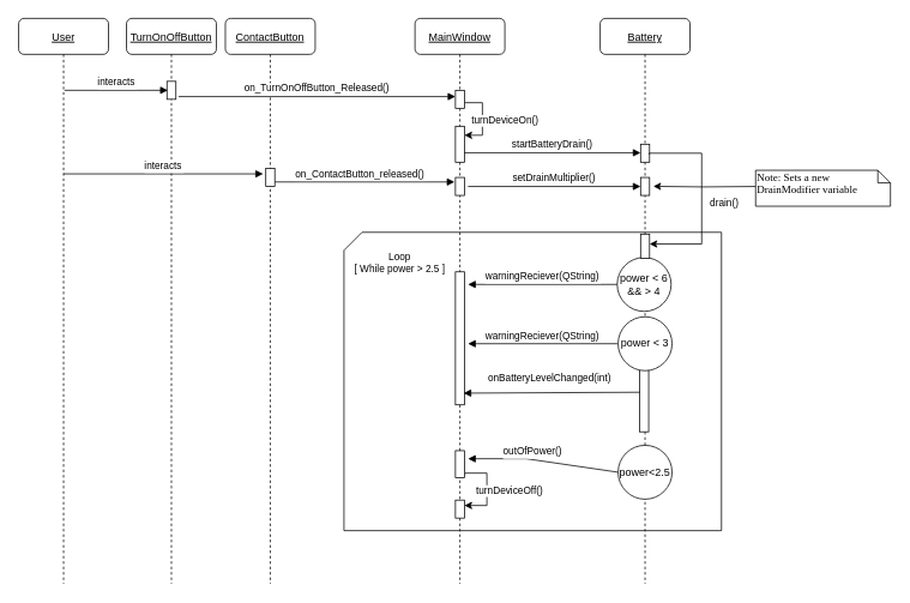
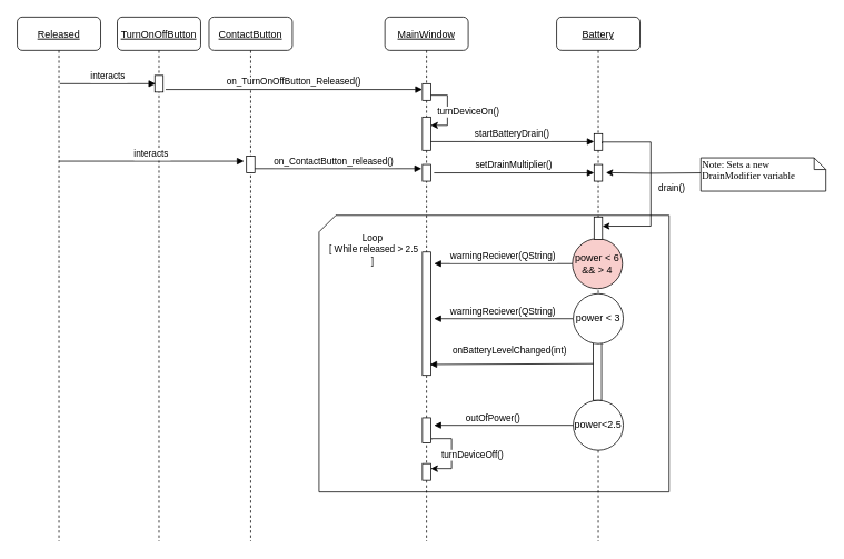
  <mxCell id="0" />
  <mxCell id="1" parent="0" />
  <mxCell id="2" value="" style="verticalLabelPosition=bottom;verticalAlign=top;html=1;shape=card;whiteSpace=wrap;size=20;arcSize=12;" parent="1" vertex="1"><mxGeometry x="382" y="258" width="420" height="332" as="geometry" /></mxCell>
  <mxCell id="3" value="ContactButton" style="shape=umlLifeline;perimeter=lifelinePerimeter;container=1;collapsible=0;recursiveResize=0;rounded=1;shadow=0;strokeWidth=1;fontStyle=4;fontFamily=Helvetica;" parent="1" vertex="1"><mxGeometry x="250" y="20" width="100" height="629" as="geometry" /></mxCell>
  <mxCell id="4" value="" style="points=[];perimeter=orthogonalPerimeter;rounded=0;shadow=0;strokeWidth=1;fillColor=default;" parent="3" vertex="1"><mxGeometry x="45" y="167" width="10" height="20" as="geometry" /></mxCell>
- <mxCell id="5" value="User" style="shape=umlLifeline;perimeter=lifelinePerimeter;container=1;collapsible=0;recursiveResize=0;rounded=1;shadow=0;strokeWidth=1;fontStyle=4" parent="1" vertex="1"><mxGeometry x="20" y="20" width="100" height="629" as="geometry" /></mxCell>
+ <mxCell id="5" value="Released" style="shape=umlLifeline;perimeter=lifelinePerimeter;container=1;collapsible=0;recursiveResize=0;rounded=1;shadow=0;strokeWidth=1;fontStyle=4" parent="1" vertex="1"><mxGeometry x="20" y="20" width="100" height="629" as="geometry" /></mxCell>
  <mxCell id="6" value="TurnOnOffButton" style="shape=umlLifeline;perimeter=lifelinePerimeter;container=1;collapsible=0;recursiveResize=0;rounded=1;shadow=0;strokeWidth=1;fontStyle=4" parent="1" vertex="1"><mxGeometry x="140" y="20" width="100" height="629" as="geometry" /></mxCell>
  <mxCell id="7" value="" style="points=[];perimeter=orthogonalPerimeter;rounded=0;shadow=0;strokeWidth=1;fillColor=#FFFFFF;" parent="6" vertex="1"><mxGeometry x="45" y="70" width="10" height="20" as="geometry" /></mxCell>
  <mxCell id="8" value="interacts" style="verticalAlign=bottom;endArrow=block;shadow=0;strokeWidth=1;entryX=-0.3;entryY=0.5;entryDx=0;entryDy=0;entryPerimeter=0;" parent="6" edge="1"><mxGeometry relative="1" as="geometry"><mxPoint x="-70" y="173.0" as="sourcePoint" /><mxPoint x="152" y="173" as="targetPoint" /></mxGeometry></mxCell>
  <mxCell id="9" value="interacts" style="verticalAlign=bottom;endArrow=block;shadow=0;strokeWidth=1;entryX=0.1;entryY=0.5;entryDx=0;entryDy=0;entryPerimeter=0;" parent="1" target="7" edge="1"><mxGeometry relative="1" as="geometry"><mxPoint x="71" y="100" as="sourcePoint" /><mxPoint x="236" y="100" as="targetPoint" /></mxGeometry></mxCell>
  <mxCell id="10" value="MainWindow" style="shape=umlLifeline;perimeter=lifelinePerimeter;container=1;collapsible=0;recursiveResize=0;rounded=1;shadow=0;strokeWidth=1;fontStyle=4;fontFamily=Helvetica;" parent="1" vertex="1"><mxGeometry x="461" y="20" width="100" height="629" as="geometry" /></mxCell>
  <mxCell id="11" value="" style="points=[];perimeter=orthogonalPerimeter;rounded=0;shadow=0;strokeWidth=1;fillColor=#FFFFFF;" parent="10" vertex="1"><mxGeometry x="45" y="80" width="10" height="20" as="geometry" /></mxCell>
  <mxCell id="12" value="" style="points=[];perimeter=orthogonalPerimeter;rounded=0;shadow=0;strokeWidth=1;fillColor=default;" parent="10" vertex="1"><mxGeometry x="45" y="120" width="10" height="40" as="geometry" /></mxCell>
  <mxCell id="13" value="turnDeviceOn()" style="edgeStyle=orthogonalEdgeStyle;rounded=0;orthogonalLoop=1;jettySize=auto;html=1;" parent="10" edge="1"><mxGeometry x="0.056" y="25" relative="1" as="geometry"><mxPoint x="55.33" y="93.776" as="sourcePoint" /><mxPoint x="55" y="130" as="targetPoint" /><Array as="points"><mxPoint x="75" y="94" /><mxPoint x="75" y="130" /><mxPoint x="55" y="130" /></Array><mxPoint as="offset" /></mxGeometry></mxCell>
  <mxCell id="14" value="" style="points=[];perimeter=orthogonalPerimeter;rounded=0;shadow=0;strokeWidth=1;fillColor=default;" parent="10" vertex="1"><mxGeometry x="45" y="177" width="10" height="20" as="geometry" /></mxCell>
  <mxCell id="15" value="" style="points=[];perimeter=orthogonalPerimeter;rounded=0;shadow=0;strokeWidth=1;fillColor=default;" parent="10" vertex="1"><mxGeometry x="45" y="282" width="10" height="148" as="geometry" /></mxCell>
  <mxCell id="16" value="" style="points=[];perimeter=orthogonalPerimeter;rounded=0;shadow=0;strokeWidth=1;fillColor=default;" parent="10" vertex="1"><mxGeometry x="45" y="536" width="10" height="20" as="geometry" /></mxCell>
  <mxCell id="17" value="turnDeviceOff()" style="edgeStyle=orthogonalEdgeStyle;rounded=0;orthogonalLoop=1;jettySize=auto;html=1;exitX=1;exitY=0.55;exitDx=0;exitDy=0;exitPerimeter=0;" parent="10" edge="1"><mxGeometry x="0.056" y="25" relative="1" as="geometry"><mxPoint x="56" y="507" as="sourcePoint" /><mxPoint x="55" y="542" as="targetPoint" /><Array as="points"><mxPoint x="56" y="506" /><mxPoint x="80" y="506" /><mxPoint x="80" y="542" /></Array><mxPoint as="offset" /></mxGeometry></mxCell>
  <mxCell id="18" value="" style="points=[];perimeter=orthogonalPerimeter;rounded=0;shadow=0;strokeWidth=1;fillColor=default;" parent="10" vertex="1"><mxGeometry x="45" y="481" width="10" height="30" as="geometry" /></mxCell>
  <mxCell id="19" value="on_TurnOnOffButton_Released()" style="verticalAlign=bottom;endArrow=block;shadow=0;strokeWidth=1;exitX=1.3;exitY=0.85;exitDx=0;exitDy=0;exitPerimeter=0;" parent="1" source="7" target="11" edge="1"><mxGeometry relative="1" as="geometry"><mxPoint x="200" y="107" as="sourcePoint" /><mxPoint x="290" y="107" as="targetPoint" /></mxGeometry></mxCell>
  <mxCell id="20" value="startBatteryDrain()" style="verticalAlign=bottom;endArrow=block;shadow=0;strokeWidth=1;" parent="1" target="22" edge="1"><mxGeometry relative="1" as="geometry"><mxPoint x="516" y="169.5" as="sourcePoint" /><mxPoint x="616" y="170" as="targetPoint" /></mxGeometry></mxCell>
  <mxCell id="21" value="Battery" style="shape=umlLifeline;perimeter=lifelinePerimeter;container=1;collapsible=0;recursiveResize=0;rounded=1;shadow=0;strokeWidth=1;fontStyle=4;fontFamily=Helvetica;" parent="1" vertex="1"><mxGeometry x="667" y="20" width="100" height="629" as="geometry" /></mxCell>
  <mxCell id="22" value="" style="points=[];perimeter=orthogonalPerimeter;rounded=0;shadow=0;strokeWidth=1;fillColor=default;" parent="21" vertex="1"><mxGeometry x="45" y="140" width="10" height="20" as="geometry" /></mxCell>
  <mxCell id="23" value="setDrainMultiplier()" style="verticalAlign=bottom;endArrow=block;shadow=0;strokeWidth=1;exitX=1.4;exitY=0.5;exitDx=0;exitDy=0;exitPerimeter=0;" parent="21" source="14" edge="1"><mxGeometry relative="1" as="geometry"><mxPoint x="-70" y="187.0" as="sourcePoint" /><mxPoint x="45" y="187.0" as="targetPoint" /></mxGeometry></mxCell>
  <mxCell id="24" value="" style="points=[];perimeter=orthogonalPerimeter;rounded=0;shadow=0;strokeWidth=1;fillColor=default;" parent="21" vertex="1"><mxGeometry x="45" y="177" width="10" height="20" as="geometry" /></mxCell>
  <mxCell id="25" value="" style="points=[];perimeter=orthogonalPerimeter;rounded=0;shadow=0;strokeWidth=1;fillColor=default;" parent="21" vertex="1"><mxGeometry x="44" y="362" width="10" height="98" as="geometry" /></mxCell>
- <mxCell id="26" value="power&amp;lt;2.5" style="ellipse;whiteSpace=wrap;html=1;aspect=fixed;" parent="21" vertex="1"><mxGeometry x="20" y="475" width="60" height="60" as="geometry" /></mxCell>
- <mxCell id="27" value="power &amp;lt; 6&lt;br&gt;&amp;amp;&amp;amp; &amp;gt; 4" style="ellipse;whiteSpace=wrap;html=1;aspect=fixed;" parent="21" vertex="1"><mxGeometry x="19" y="266" width="60" height="60" as="geometry" /></mxCell>
+ <mxCell id="26" value="power&amp;lt;2.5" style="ellipse;whiteSpace=wrap;html=1;aspect=fixed;" parent="21" vertex="1"><mxGeometry x="20" y="460" width="60" height="60" as="geometry" /></mxCell>
+ <mxCell id="27" value="power &amp;lt; 6&lt;br&gt;&amp;amp;&amp;amp; &amp;gt; 4" style="ellipse;whiteSpace=wrap;html=1;aspect=fixed;fillColor=#f8cecc;" parent="21" vertex="1"><mxGeometry x="19" y="266" width="60" height="60" as="geometry" /></mxCell>
  <mxCell id="28" value="on_ContactButton_released()" style="verticalAlign=bottom;endArrow=block;shadow=0;strokeWidth=1;exitX=1;exitY=0.9;exitDx=0;exitDy=0;exitPerimeter=0;entryX=-0.1;entryY=0.25;entryDx=0;entryDy=0;entryPerimeter=0;" parent="1" target="14" edge="1"><mxGeometry x="-0.05" relative="1" as="geometry"><mxPoint x="305" y="202" as="sourcePoint" /><mxPoint x="440" y="202" as="targetPoint" /><mxPoint as="offset" /></mxGeometry></mxCell>
  <mxCell id="29" value="warningReciever(QString)" style="verticalAlign=bottom;endArrow=block;shadow=0;strokeWidth=1;exitX=0;exitY=0.5;exitDx=0;exitDy=0;" parent="1" source="35" edge="1"><mxGeometry relative="1" as="geometry"><mxPoint x="708" y="384.98" as="sourcePoint" /><mxPoint x="520" y="382" as="targetPoint" /></mxGeometry></mxCell>
  <mxCell id="30" value="onBatteryLevelChanged(int)" style="verticalAlign=bottom;endArrow=block;shadow=0;strokeWidth=1;exitX=0;exitY=0.551;exitDx=0;exitDy=0;exitPerimeter=0;" parent="1" source="25" edge="1"><mxGeometry x="0.02" y="-7" relative="1" as="geometry"><mxPoint x="680" y="411.98" as="sourcePoint" /><mxPoint x="515" y="437" as="targetPoint" /><mxPoint as="offset" /></mxGeometry></mxCell>
  <mxCell id="31" value="outOfPower()" style="verticalAlign=bottom;endArrow=block;shadow=0;strokeWidth=1;exitX=0;exitY=0.5;exitDx=0;exitDy=0;rounded=0;" parent="1" source="26" edge="1"><mxGeometry x="0.144" relative="1" as="geometry"><mxPoint x="673" y="525.02" as="sourcePoint" /><mxPoint x="520" y="510" as="targetPoint" /><mxPoint as="offset" /><Array as="points"><mxPoint x="585" y="510" /></Array></mxGeometry></mxCell>
- <mxCell id="32" value="&lt;div style=&quot;text-align: center&quot;&gt;&lt;font face=&quot;helvetica&quot;&gt;&lt;span style=&quot;font-size: 11px ; background-color: rgb(255 , 255 , 255)&quot;&gt;Loop&amp;nbsp;&lt;/span&gt;&lt;/font&gt;&lt;/div&gt;&lt;div style=&quot;text-align: center&quot;&gt;&lt;font face=&quot;helvetica&quot;&gt;&lt;span style=&quot;font-size: 11px ; background-color: rgb(255 , 255 , 255)&quot;&gt;[ While power &amp;gt; 2.5 ]&amp;nbsp;&lt;/span&gt;&lt;/font&gt;&lt;/div&gt;" style="text;whiteSpace=wrap;html=1;" parent="1" vertex="1"><mxGeometry x="392" y="271" width="110" height="59" as="geometry" /></mxCell>
+ <mxCell id="32" value="&lt;div style=&quot;text-align: center&quot;&gt;&lt;font face=&quot;helvetica&quot;&gt;&lt;span style=&quot;font-size: 11px ; background-color: rgb(255 , 255 , 255)&quot;&gt;Loop&amp;nbsp;&lt;/span&gt;&lt;/font&gt;&lt;/div&gt;&lt;div style=&quot;text-align: center&quot;&gt;&lt;font face=&quot;helvetica&quot;&gt;&lt;span style=&quot;font-size: 11px ; background-color: rgb(255 , 255 , 255)&quot;&gt;[ While released &amp;gt; 2.5 ]&amp;nbsp;&lt;/span&gt;&lt;/font&gt;&lt;/div&gt;" style="text;whiteSpace=wrap;html=1;" parent="1" vertex="1"><mxGeometry x="392" y="271" width="110" height="59" as="geometry" /></mxCell>
  <mxCell id="33" value="" style="points=[];perimeter=orthogonalPerimeter;rounded=0;shadow=0;strokeWidth=1;fillColor=default;" parent="1" vertex="1"><mxGeometry x="712" y="260" width="10" height="27" as="geometry" /></mxCell>
  <mxCell id="34" value="warningReciever(QString)" style="verticalAlign=bottom;endArrow=block;shadow=0;strokeWidth=1;exitX=0;exitY=0.5;exitDx=0;exitDy=0;" parent="1" source="27" edge="1"><mxGeometry relative="1" as="geometry"><mxPoint x="639" y="312" as="sourcePoint" /><mxPoint x="520" y="316" as="targetPoint" /></mxGeometry></mxCell>
  <mxCell id="35" value="power &amp;lt; 3" style="ellipse;whiteSpace=wrap;html=1;aspect=fixed;" parent="1" vertex="1"><mxGeometry x="687" y="352" width="60" height="60" as="geometry" /></mxCell>
  <mxCell id="36" style="edgeStyle=orthogonalEdgeStyle;rounded=0;orthogonalLoop=1;jettySize=auto;html=1;exitX=0;exitY=0.5;exitDx=0;exitDy=0;exitPerimeter=0;entryX=1.419;entryY=0.491;entryDx=0;entryDy=0;entryPerimeter=0;fontSize=11;" parent="1" target="24" edge="1"><mxGeometry relative="1" as="geometry"><mxPoint x="840" y="207" as="sourcePoint" /></mxGeometry></mxCell>
  <mxCell id="37" value="drain()" style="edgeStyle=orthogonalEdgeStyle;rounded=0;orthogonalLoop=1;jettySize=auto;html=1;exitX=0.964;exitY=0.569;exitDx=0;exitDy=0;exitPerimeter=0;" parent="1" source="22" edge="1"><mxGeometry x="0.056" y="25" relative="1" as="geometry"><mxPoint x="940" y="170" as="sourcePoint" /><mxPoint x="722" y="271" as="targetPoint" /><Array as="points"><mxPoint x="722" y="170" /><mxPoint x="780" y="170" /><mxPoint x="780" y="271" /></Array><mxPoint as="offset" /></mxGeometry></mxCell>
  <mxCell id="38" value="Note: Sets a new &lt;br&gt;DrainModifier variable" style="shape=note;whiteSpace=wrap;html=1;size=14;verticalAlign=top;align=left;spacingTop=-6;rounded=0;shadow=0;comic=0;labelBackgroundColor=none;strokeWidth=1;fontFamily=Verdana;fontSize=12;fillColor=default;strokeColor=default;fontColor=default;" parent="1" vertex="1"><mxGeometry x="840" y="189" width="150" height="40" as="geometry" /></mxCell>
